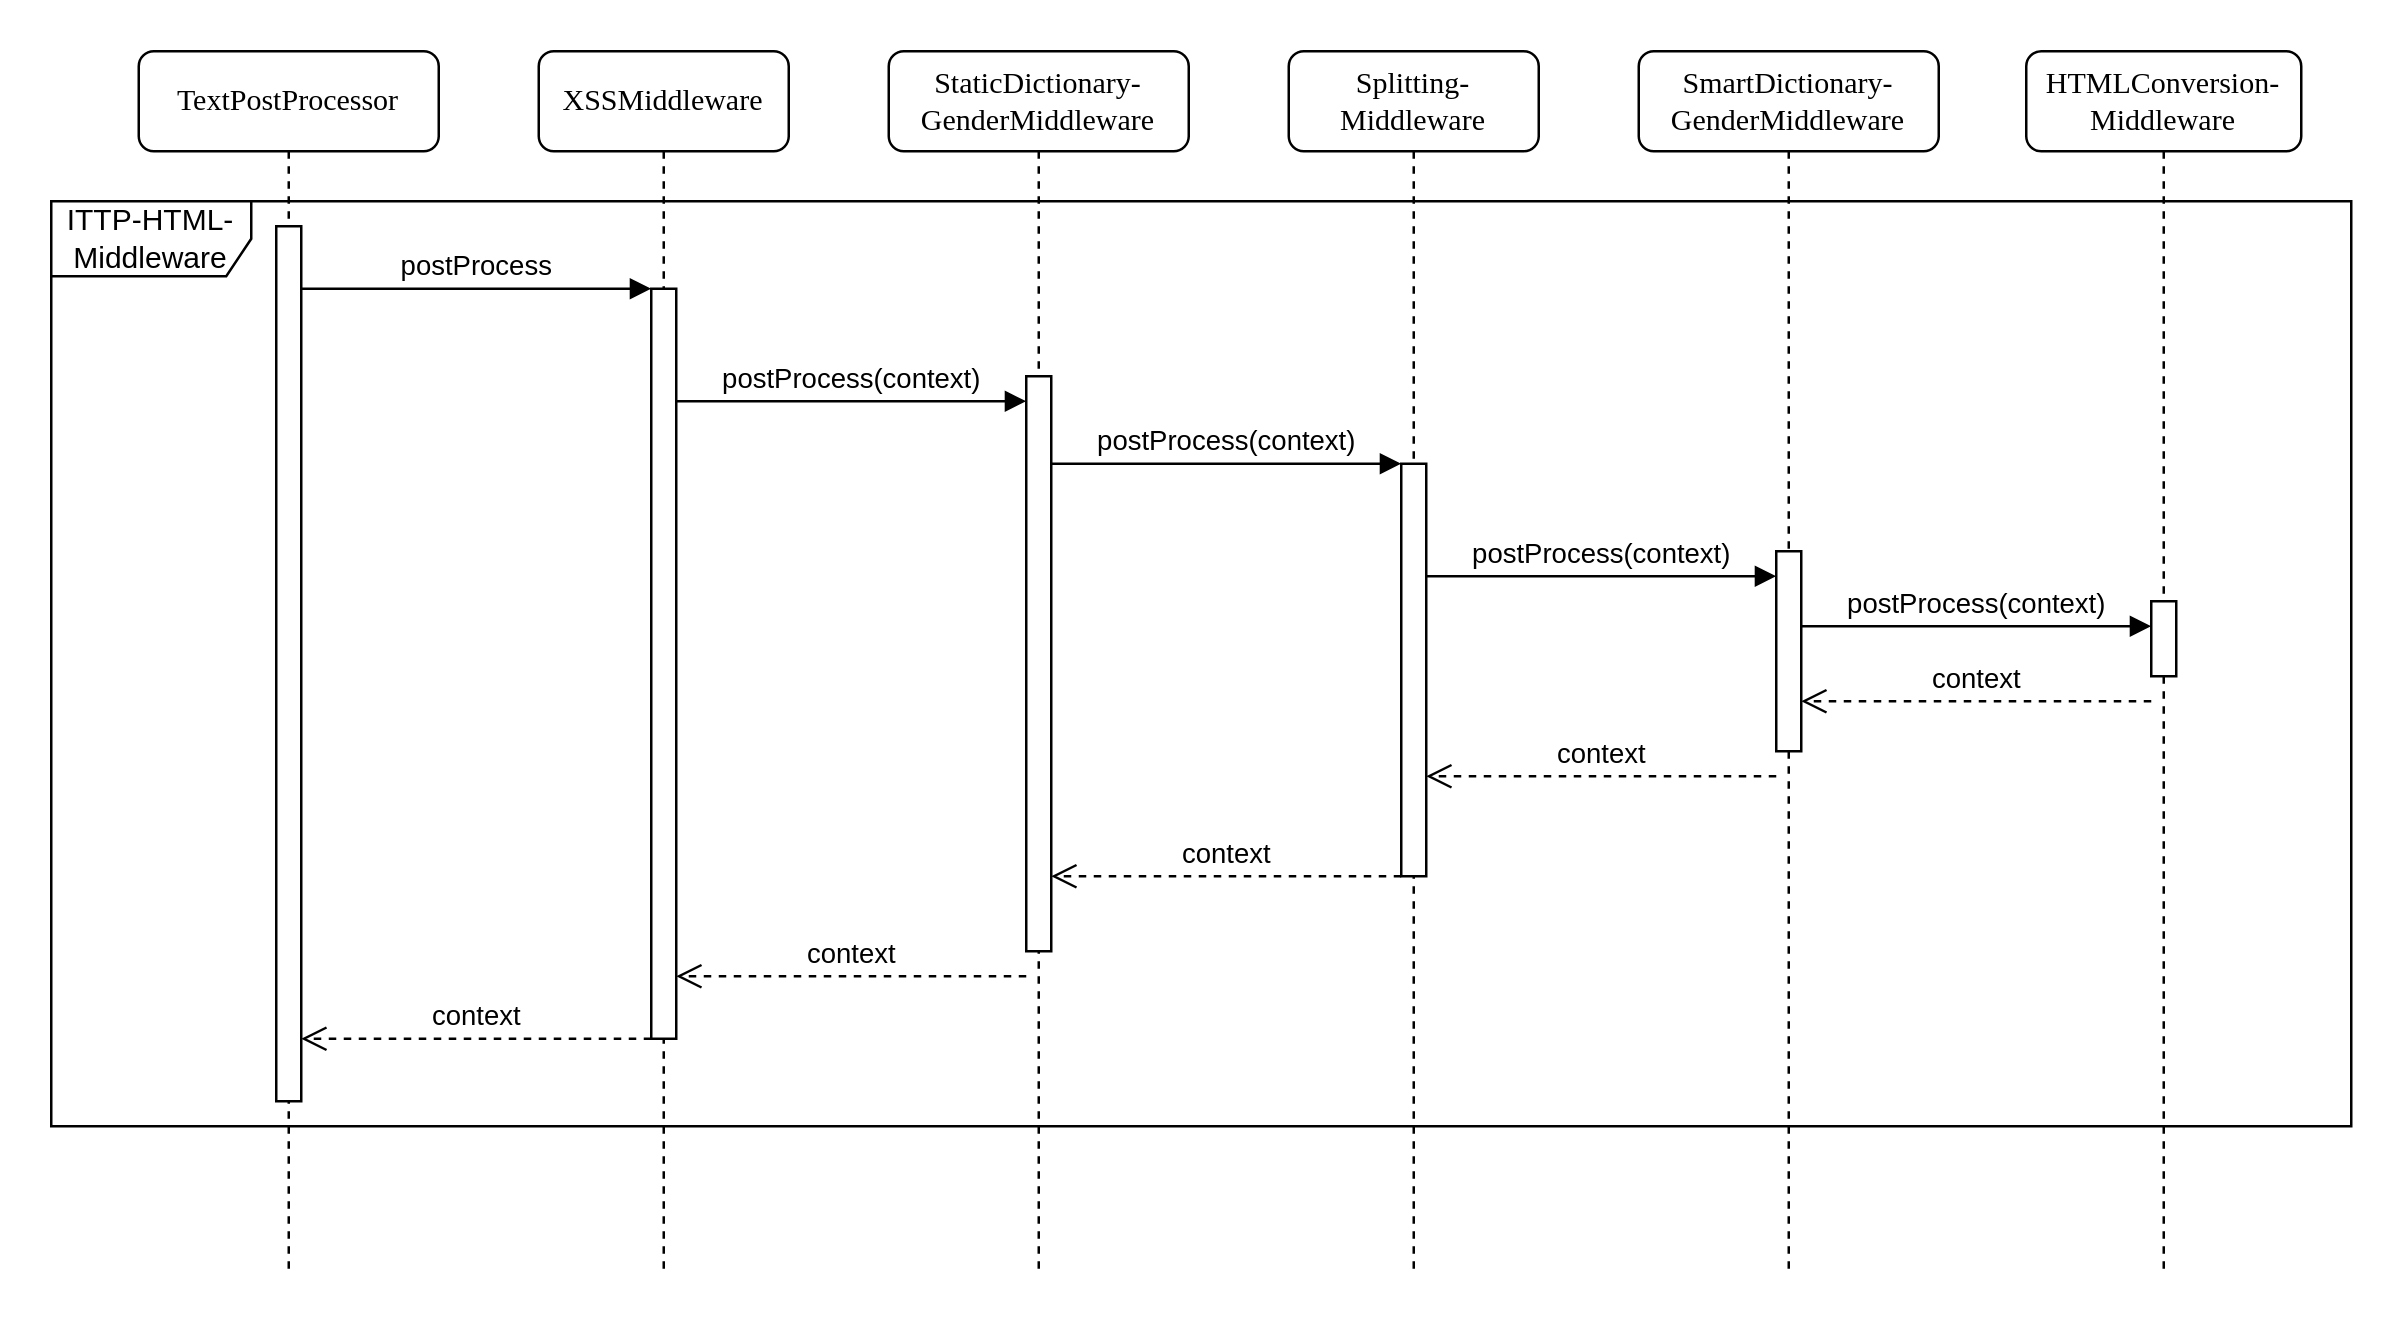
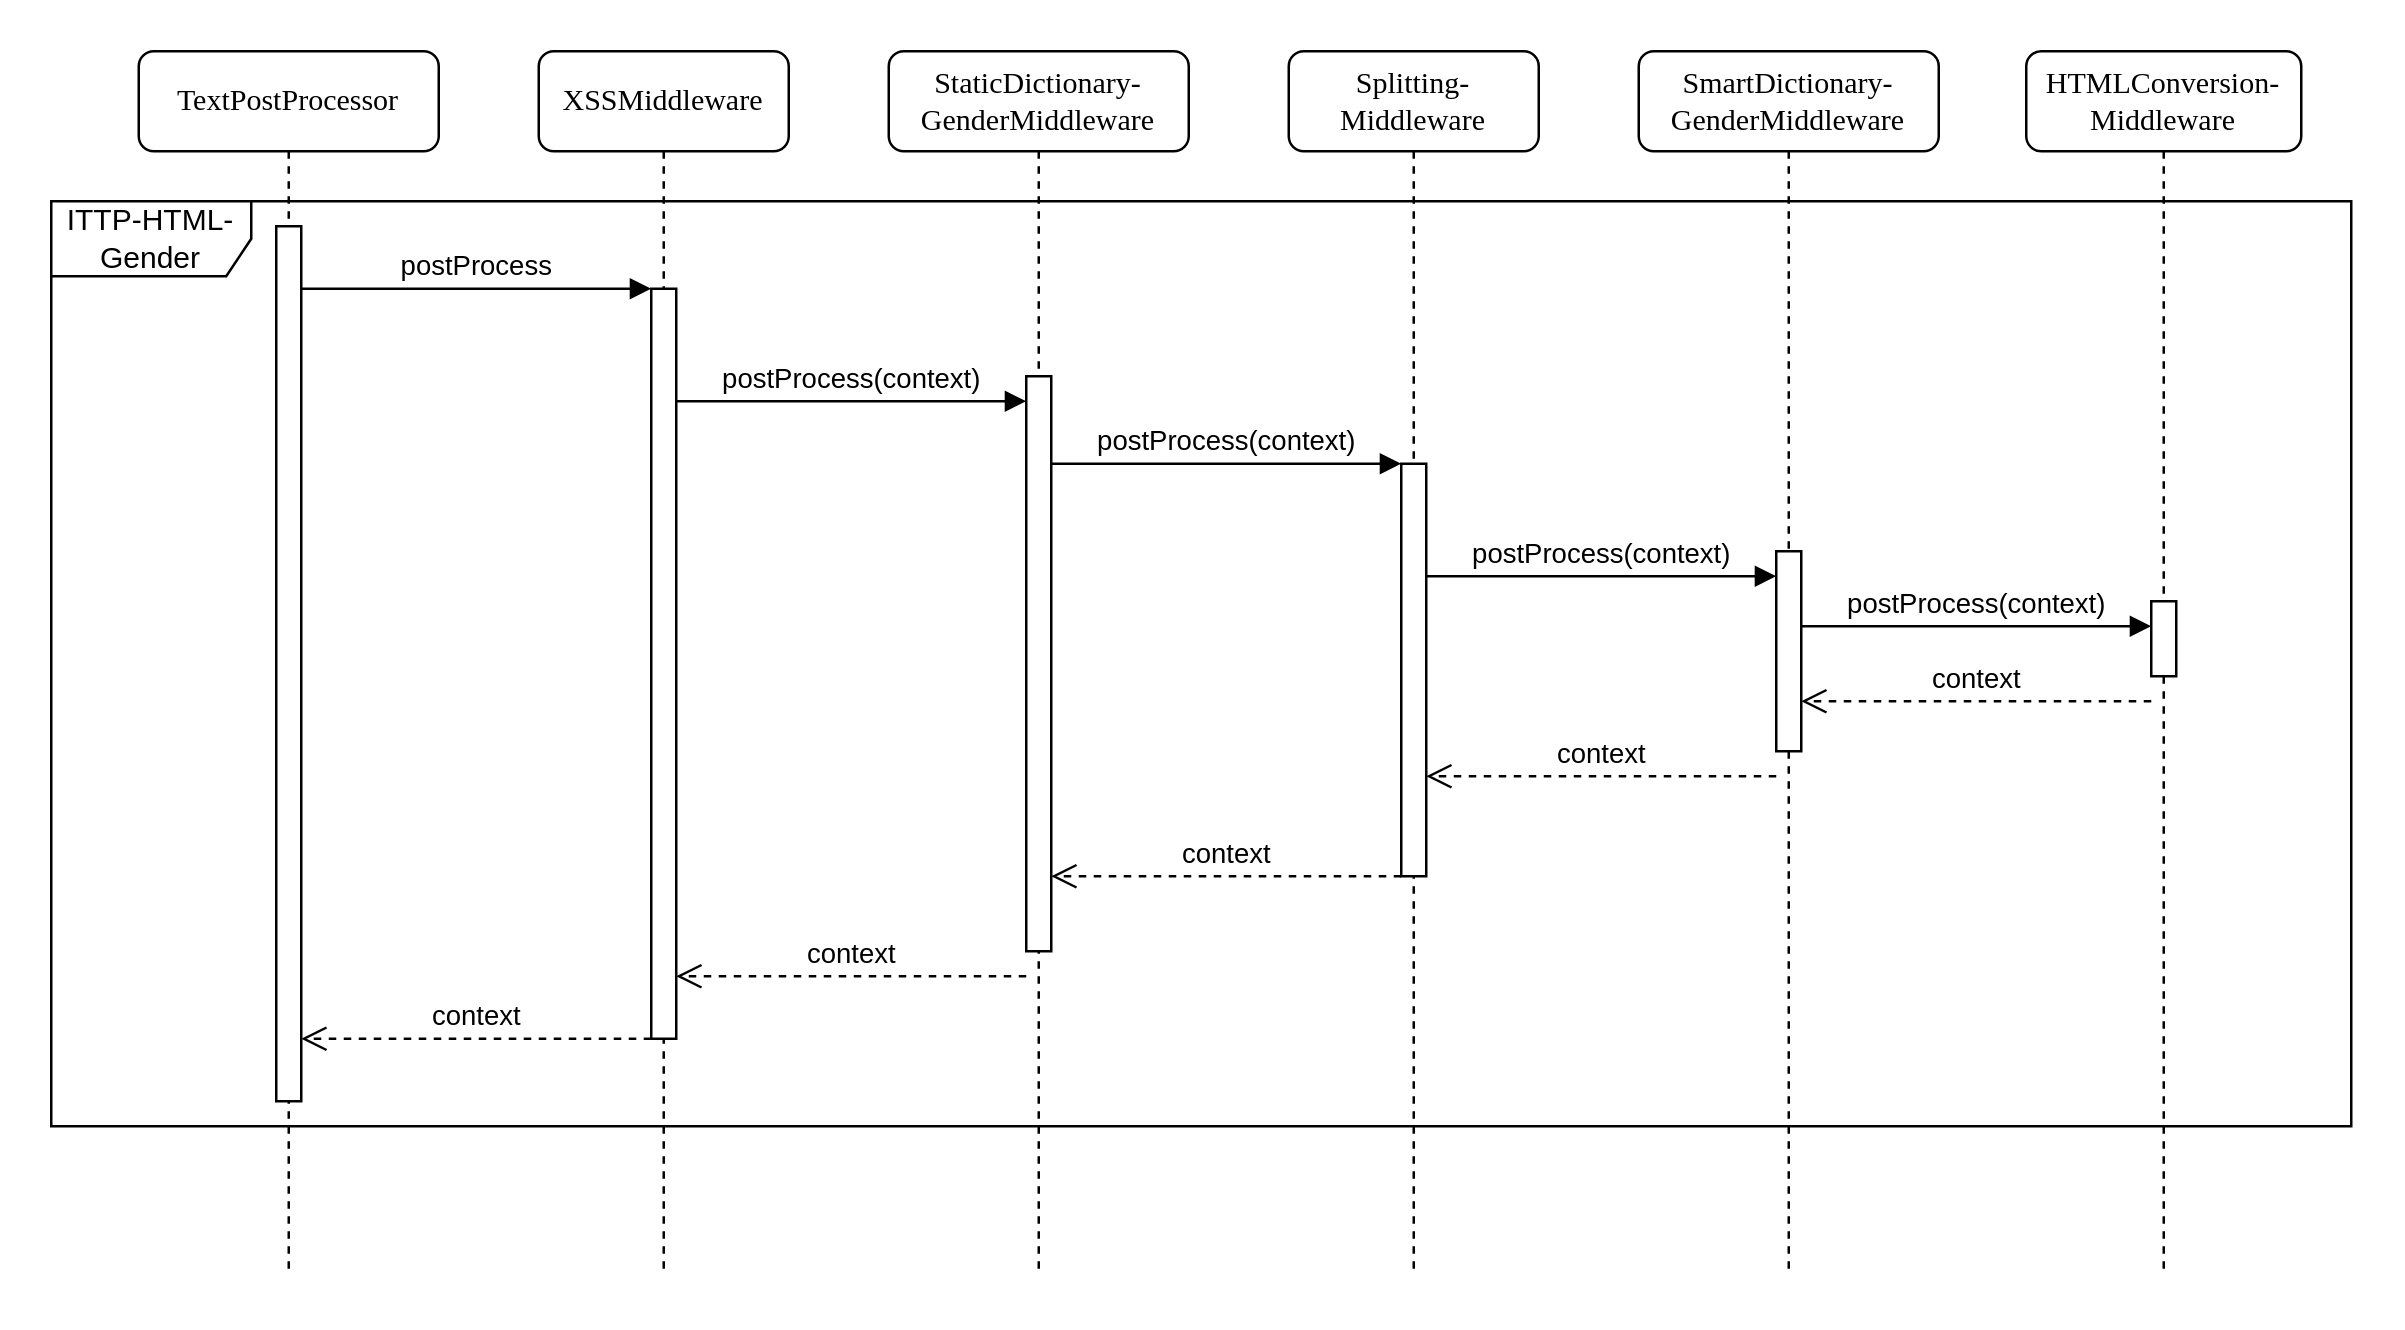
  <mxCell id="0" />
  <mxCell id="1" parent="0" />
  <mxCell id="2" value="XSSMiddleware" style="shape=umlLifeline;perimeter=lifelinePerimeter;whiteSpace=wrap;html=1;container=1;collapsible=0;recursiveResize=0;outlineConnect=0;rounded=1;shadow=0;comic=0;labelBackgroundColor=none;strokeWidth=1;fontFamily=Verdana;fontSize=12;align=center;" parent="1" vertex="1"><mxGeometry x="215" y="20" width="100" height="490" as="geometry" /></mxCell>
  <mxCell id="3" value="StaticDictionary-GenderMiddleware" style="shape=umlLifeline;perimeter=lifelinePerimeter;whiteSpace=wrap;html=1;container=1;collapsible=0;recursiveResize=0;outlineConnect=0;rounded=1;shadow=0;comic=0;labelBackgroundColor=none;strokeWidth=1;fontFamily=Verdana;fontSize=12;align=center;" parent="1" vertex="1"><mxGeometry x="355" y="20" width="120" height="490" as="geometry" /></mxCell>
  <mxCell id="4" value="" style="html=1;points=[[0,0,0,0,5],[0,1,0,0,-5],[1,0,0,0,5],[1,1,0,0,-5]];perimeter=orthogonalPerimeter;outlineConnect=0;targetShapes=umlLifeline;portConstraint=eastwest;newEdgeStyle={&quot;curved&quot;:0,&quot;rounded&quot;:0};" vertex="1" parent="3"><mxGeometry x="55" y="130" width="10" height="230" as="geometry" /></mxCell>
  <mxCell id="5" value="Splitting-Middleware" style="shape=umlLifeline;perimeter=lifelinePerimeter;whiteSpace=wrap;html=1;container=1;collapsible=0;recursiveResize=0;outlineConnect=0;rounded=1;shadow=0;comic=0;labelBackgroundColor=none;strokeWidth=1;fontFamily=Verdana;fontSize=12;align=center;" parent="1" vertex="1"><mxGeometry x="515" y="20" width="100" height="490" as="geometry" /></mxCell>
  <mxCell id="6" value="SmartDictionary-GenderMiddleware" style="shape=umlLifeline;perimeter=lifelinePerimeter;whiteSpace=wrap;html=1;container=1;collapsible=0;recursiveResize=0;outlineConnect=0;rounded=1;shadow=0;comic=0;labelBackgroundColor=none;strokeWidth=1;fontFamily=Verdana;fontSize=12;align=center;" parent="1" vertex="1"><mxGeometry x="655" y="20" width="120" height="490" as="geometry" /></mxCell>
  <mxCell id="7" value="" style="html=1;points=[[0,0,0,0,5],[0,1,0,0,-5],[1,0,0,0,5],[1,1,0,0,-5]];perimeter=orthogonalPerimeter;outlineConnect=0;targetShapes=umlLifeline;portConstraint=eastwest;newEdgeStyle={&quot;curved&quot;:0,&quot;rounded&quot;:0};" vertex="1" parent="6"><mxGeometry x="55" y="200" width="10" height="80" as="geometry" /></mxCell>
  <mxCell id="8" value="HTMLConversion-Middleware" style="shape=umlLifeline;perimeter=lifelinePerimeter;whiteSpace=wrap;html=1;container=1;collapsible=0;recursiveResize=0;outlineConnect=0;rounded=1;shadow=0;comic=0;labelBackgroundColor=none;strokeWidth=1;fontFamily=Verdana;fontSize=12;align=center;" parent="1" vertex="1"><mxGeometry x="810" y="20" width="110" height="490" as="geometry" /></mxCell>
  <mxCell id="9" value="" style="html=1;points=[[0,0,0,0,5],[0,1,0,0,-5],[1,0,0,0,5],[1,1,0,0,-5]];perimeter=orthogonalPerimeter;outlineConnect=0;targetShapes=umlLifeline;portConstraint=eastwest;newEdgeStyle={&quot;curved&quot;:0,&quot;rounded&quot;:0};" vertex="1" parent="8"><mxGeometry x="50" y="220" width="10" height="30" as="geometry" /></mxCell>
  <mxCell id="10" value="TextPostProcessor" style="shape=umlLifeline;perimeter=lifelinePerimeter;whiteSpace=wrap;html=1;container=1;collapsible=0;recursiveResize=0;outlineConnect=0;rounded=1;shadow=0;comic=0;labelBackgroundColor=none;strokeWidth=1;fontFamily=Verdana;fontSize=12;align=center;" parent="1" vertex="1"><mxGeometry x="55" y="20" width="120" height="490" as="geometry" /></mxCell>
- <mxCell id="11" value="ITTP-HTML-Middleware" style="shape=umlFrame;whiteSpace=wrap;html=1;pointerEvents=0;width=80;height=30;" vertex="1" parent="1"><mxGeometry x="20" y="80" width="920" height="370" as="geometry" /></mxCell>
+ <mxCell id="11" value="ITTP-HTML-Gender" style="shape=umlFrame;whiteSpace=wrap;html=1;pointerEvents=0;width=80;height=30;" vertex="1" parent="1"><mxGeometry x="20" y="80" width="920" height="370" as="geometry" /></mxCell>
  <mxCell id="12" value="" style="html=1;points=[[0,0,0,0,5],[0,1,0,0,-5],[1,0,0,0,5],[1,1,0,0,-5]];perimeter=orthogonalPerimeter;outlineConnect=0;targetShapes=umlLifeline;portConstraint=eastwest;newEdgeStyle={&quot;curved&quot;:0,&quot;rounded&quot;:0};" vertex="1" parent="1"><mxGeometry x="260" y="115" width="10" height="300" as="geometry" /></mxCell>
  <mxCell id="13" value="" style="html=1;points=[[0,0,0,0,5],[0,1,0,0,-5],[1,0,0,0,5],[1,1,0,0,-5]];perimeter=orthogonalPerimeter;outlineConnect=0;targetShapes=umlLifeline;portConstraint=eastwest;newEdgeStyle={&quot;curved&quot;:0,&quot;rounded&quot;:0};" vertex="1" parent="1"><mxGeometry x="110" y="90" width="10" height="350" as="geometry" /></mxCell>
  <mxCell id="14" value="" style="html=1;points=[[0,0,0,0,5],[0,1,0,0,-5],[1,0,0,0,5],[1,1,0,0,-5]];perimeter=orthogonalPerimeter;outlineConnect=0;targetShapes=umlLifeline;portConstraint=eastwest;newEdgeStyle={&quot;curved&quot;:0,&quot;rounded&quot;:0};" vertex="1" parent="1"><mxGeometry x="560" y="185" width="10" height="165" as="geometry" /></mxCell>
  <mxCell id="15" value="postProcess" style="html=1;verticalAlign=bottom;endArrow=block;curved=0;rounded=0;" edge="1" parent="1" target="12"><mxGeometry width="80" relative="1" as="geometry"><mxPoint x="120" y="115" as="sourcePoint" /><mxPoint x="200" y="115" as="targetPoint" /></mxGeometry></mxCell>
  <mxCell id="16" value="postProcess(context)" style="html=1;verticalAlign=bottom;endArrow=block;curved=0;rounded=0;" edge="1" parent="1" target="4"><mxGeometry width="80" relative="1" as="geometry"><mxPoint x="270" y="160" as="sourcePoint" /><mxPoint x="410" y="160" as="targetPoint" /></mxGeometry></mxCell>
  <mxCell id="17" value="postProcess(context)" style="html=1;verticalAlign=bottom;endArrow=block;curved=0;rounded=0;" edge="1" parent="1"><mxGeometry width="80" relative="1" as="geometry"><mxPoint x="420" y="185" as="sourcePoint" /><mxPoint x="560" y="185" as="targetPoint" /></mxGeometry></mxCell>
  <mxCell id="18" value="postProcess(context)" style="html=1;verticalAlign=bottom;endArrow=block;curved=0;rounded=0;" edge="1" parent="1"><mxGeometry width="80" relative="1" as="geometry"><mxPoint x="570" y="230" as="sourcePoint" /><mxPoint x="710" y="230" as="targetPoint" /></mxGeometry></mxCell>
  <mxCell id="19" value="postProcess(context)" style="html=1;verticalAlign=bottom;endArrow=block;curved=0;rounded=0;" edge="1" parent="1"><mxGeometry width="80" relative="1" as="geometry"><mxPoint x="720" y="250" as="sourcePoint" /><mxPoint x="860" y="250" as="targetPoint" /></mxGeometry></mxCell>
  <mxCell id="20" value="context" style="html=1;verticalAlign=bottom;endArrow=open;dashed=1;endSize=8;curved=0;rounded=0;" edge="1" parent="1" target="7"><mxGeometry relative="1" as="geometry"><mxPoint x="860" y="280" as="sourcePoint" /><mxPoint x="780" y="280" as="targetPoint" /></mxGeometry></mxCell>
  <mxCell id="21" value="context" style="html=1;verticalAlign=bottom;endArrow=open;dashed=1;endSize=8;curved=0;rounded=0;" edge="1" parent="1"><mxGeometry relative="1" as="geometry"><mxPoint x="710" y="310" as="sourcePoint" /><mxPoint x="570" y="310" as="targetPoint" /></mxGeometry></mxCell>
  <mxCell id="22" value="context" style="html=1;verticalAlign=bottom;endArrow=open;dashed=1;endSize=8;curved=0;rounded=0;" edge="1" parent="1"><mxGeometry relative="1" as="geometry"><mxPoint x="560" y="350" as="sourcePoint" /><mxPoint x="420" y="350" as="targetPoint" /></mxGeometry></mxCell>
  <mxCell id="23" value="context" style="html=1;verticalAlign=bottom;endArrow=open;dashed=1;endSize=8;curved=0;rounded=0;" edge="1" parent="1"><mxGeometry relative="1" as="geometry"><mxPoint x="410" y="390" as="sourcePoint" /><mxPoint x="270" y="390" as="targetPoint" /></mxGeometry></mxCell>
  <mxCell id="24" value="context" style="html=1;verticalAlign=bottom;endArrow=open;dashed=1;endSize=8;curved=0;rounded=0;" edge="1" parent="1"><mxGeometry relative="1" as="geometry"><mxPoint x="260" y="415" as="sourcePoint" /><mxPoint x="120" y="415" as="targetPoint" /></mxGeometry></mxCell>
